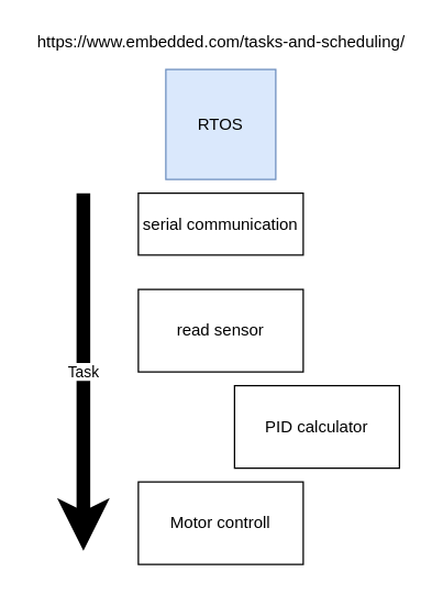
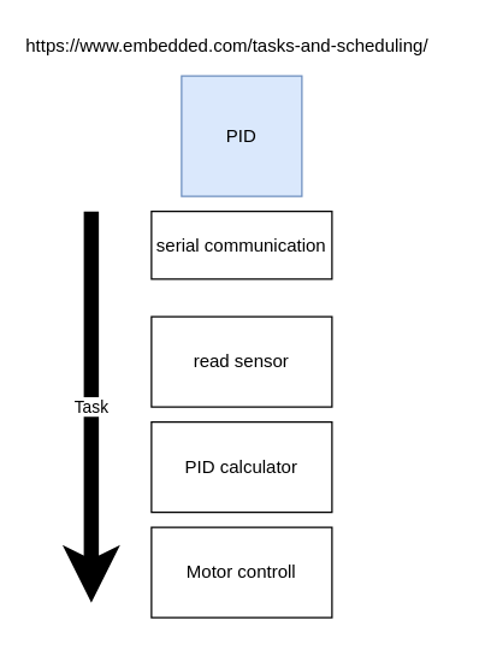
  <mxCell id="0" />
  <mxCell id="1" parent="0" />
  <mxCell id="2" value="serial communication" style="rounded=0;whiteSpace=wrap;html=1;" vertex="1" parent="1"><mxGeometry x="100" y="140" width="120" height="45" as="geometry" /></mxCell>
  <mxCell id="3" value="read sensor" style="rounded=0;whiteSpace=wrap;html=1;" vertex="1" parent="1"><mxGeometry x="100" y="210" width="120" height="60" as="geometry" /></mxCell>
- <mxCell id="4" value="RTOS" style="whiteSpace=wrap;html=1;aspect=fixed;fillColor=#dae8fc;strokeColor=#6c8ebf;" vertex="1" parent="1"><mxGeometry x="120" y="50" width="80" height="80" as="geometry" /></mxCell>
- <mxCell id="5" value="https://www.embedded.com/tasks-and-scheduling/" style="text;html=1;align=center;verticalAlign=middle;resizable=0;points=[];autosize=1;" vertex="1" parent="1"><mxGeometry x="20" y="20" width="280" height="20" as="geometry" /></mxCell>
- <mxCell id="6" value="PID calculator" style="rounded=0;whiteSpace=wrap;html=1;" vertex="1" parent="1"><mxGeometry x="170" y="280" width="120" height="60" as="geometry" /></mxCell>
+ <mxCell id="4" value="PID" style="whiteSpace=wrap;html=1;aspect=fixed;fillColor=#dae8fc;strokeColor=#6c8ebf;" vertex="1" parent="1"><mxGeometry x="120" y="50" width="80" height="80" as="geometry" /></mxCell>
+ <mxCell id="5" value="https://www.embedded.com/tasks-and-scheduling/" style="text;html=1;align=center;verticalAlign=middle;resizable=0;points=[];autosize=1;" vertex="1" parent="1"><mxGeometry x="10" y="20" width="280" height="20" as="geometry" /></mxCell>
+ <mxCell id="6" value="PID calculator" style="rounded=0;whiteSpace=wrap;html=1;" vertex="1" parent="1"><mxGeometry x="100" y="280" width="120" height="60" as="geometry" /></mxCell>
  <mxCell id="7" value="Motor controll" style="rounded=0;whiteSpace=wrap;html=1;" vertex="1" parent="1"><mxGeometry x="100" y="350" width="120" height="60" as="geometry" /></mxCell>
  <mxCell id="8" value="Task" style="endArrow=classic;html=1;strokeWidth=10;" edge="1" parent="1"><mxGeometry width="50" height="50" relative="1" as="geometry"><mxPoint x="60" y="140" as="sourcePoint" /><mxPoint x="60" y="400" as="targetPoint" /></mxGeometry></mxCell>
